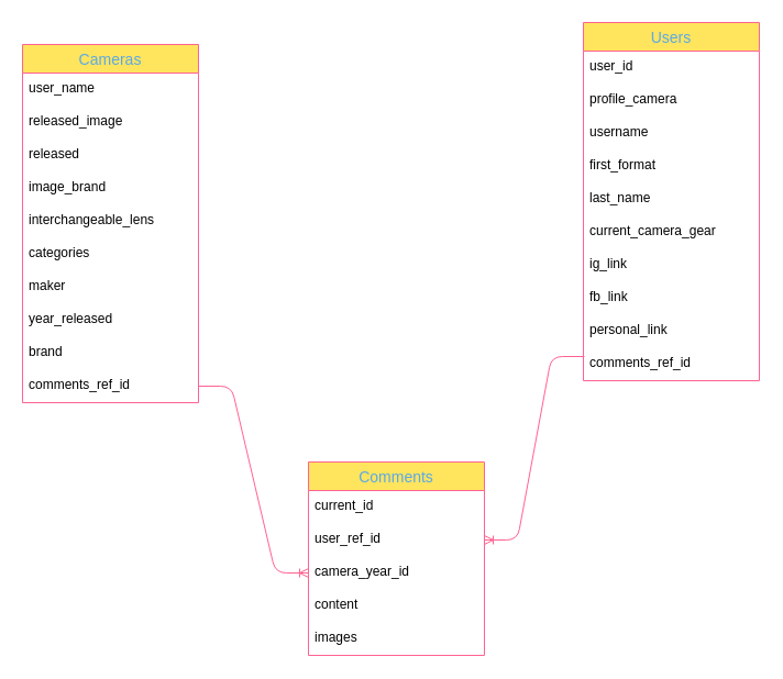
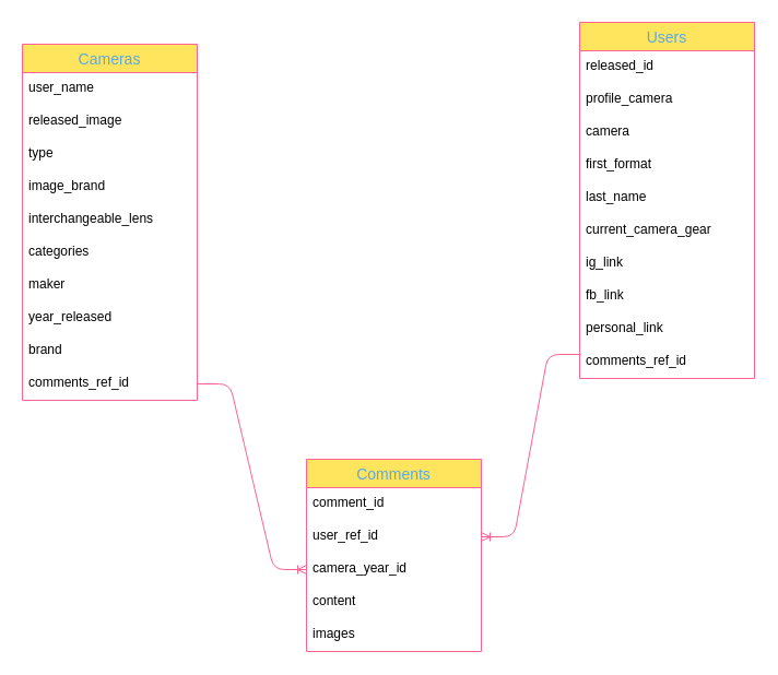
  <mxCell id="0" />
  <mxCell id="1" parent="0" />
  <mxCell id="2" value="Comments" style="swimlane;fontStyle=0;childLayout=stackLayout;horizontal=1;startSize=26;horizontalStack=0;resizeParent=1;resizeParentMax=0;resizeLast=0;collapsible=1;marginBottom=0;align=center;fontSize=14;rounded=0;sketch=0;fontColor=#5AA9E6;strokeColor=#FF6392;fillColor=#FFE45E;" vertex="1" parent="1"><mxGeometry x="280" y="420" width="160" height="176" as="geometry" /></mxCell>
- <mxCell id="3" value="current_id" style="text;strokeColor=none;fillColor=none;spacingLeft=4;spacingRight=4;overflow=hidden;rotatable=0;points=[[0,0.5],[1,0.5]];portConstraint=eastwest;fontSize=12;" vertex="1" parent="2"><mxGeometry y="26" width="160" height="30" as="geometry" /></mxCell>
+ <mxCell id="3" value="comment_id" style="text;strokeColor=none;fillColor=none;spacingLeft=4;spacingRight=4;overflow=hidden;rotatable=0;points=[[0,0.5],[1,0.5]];portConstraint=eastwest;fontSize=12;" vertex="1" parent="2"><mxGeometry y="26" width="160" height="30" as="geometry" /></mxCell>
  <mxCell id="4" value="user_ref_id" style="text;strokeColor=none;fillColor=none;spacingLeft=4;spacingRight=4;overflow=hidden;rotatable=0;points=[[0,0.5],[1,0.5]];portConstraint=eastwest;fontSize=12;" vertex="1" parent="2"><mxGeometry y="56" width="160" height="30" as="geometry" /></mxCell>
  <mxCell id="5" value="camera_year_id" style="text;strokeColor=none;fillColor=none;spacingLeft=4;spacingRight=4;overflow=hidden;rotatable=0;points=[[0,0.5],[1,0.5]];portConstraint=eastwest;fontSize=12;" vertex="1" parent="2"><mxGeometry y="86" width="160" height="30" as="geometry" /></mxCell>
  <mxCell id="6" value="content" style="text;strokeColor=none;fillColor=none;spacingLeft=4;spacingRight=4;overflow=hidden;rotatable=0;points=[[0,0.5],[1,0.5]];portConstraint=eastwest;fontSize=12;" vertex="1" parent="2"><mxGeometry y="116" width="160" height="30" as="geometry" /></mxCell>
  <mxCell id="7" value="images" style="text;strokeColor=none;fillColor=none;spacingLeft=4;spacingRight=4;overflow=hidden;rotatable=0;points=[[0,0.5],[1,0.5]];portConstraint=eastwest;fontSize=12;" vertex="1" parent="2"><mxGeometry y="146" width="160" height="30" as="geometry" /></mxCell>
  <mxCell id="8" value="Cameras" style="swimlane;fontStyle=0;childLayout=stackLayout;horizontal=1;startSize=26;horizontalStack=0;resizeParent=1;resizeParentMax=0;resizeLast=0;collapsible=1;marginBottom=0;align=center;fontSize=14;rounded=0;sketch=0;fontColor=#5AA9E6;strokeColor=#FF6392;fillColor=#FFE45E;" vertex="1" parent="1"><mxGeometry x="20" y="40" width="160" height="326" as="geometry" /></mxCell>
  <mxCell id="9" value="user_name" style="text;strokeColor=none;fillColor=none;spacingLeft=4;spacingRight=4;overflow=hidden;rotatable=0;points=[[0,0.5],[1,0.5]];portConstraint=eastwest;fontSize=12;" vertex="1" parent="8"><mxGeometry y="26" width="160" height="30" as="geometry" /></mxCell>
  <mxCell id="10" value="released_image" style="text;strokeColor=none;fillColor=none;spacingLeft=4;spacingRight=4;overflow=hidden;rotatable=0;points=[[0,0.5],[1,0.5]];portConstraint=eastwest;fontSize=12;" vertex="1" parent="8"><mxGeometry y="56" width="160" height="30" as="geometry" /></mxCell>
- <mxCell id="11" value="released" style="text;strokeColor=none;fillColor=none;spacingLeft=4;spacingRight=4;overflow=hidden;rotatable=0;points=[[0,0.5],[1,0.5]];portConstraint=eastwest;fontSize=12;" vertex="1" parent="8"><mxGeometry y="86" width="160" height="30" as="geometry" /></mxCell>
+ <mxCell id="11" value="type" style="text;strokeColor=none;fillColor=none;spacingLeft=4;spacingRight=4;overflow=hidden;rotatable=0;points=[[0,0.5],[1,0.5]];portConstraint=eastwest;fontSize=12;" vertex="1" parent="8"><mxGeometry y="86" width="160" height="30" as="geometry" /></mxCell>
  <mxCell id="12" value="image_brand" style="text;strokeColor=none;fillColor=none;spacingLeft=4;spacingRight=4;overflow=hidden;rotatable=0;points=[[0,0.5],[1,0.5]];portConstraint=eastwest;fontSize=12;" vertex="1" parent="8"><mxGeometry y="116" width="160" height="30" as="geometry" /></mxCell>
  <mxCell id="13" value="interchangeable_lens" style="text;strokeColor=none;fillColor=none;spacingLeft=4;spacingRight=4;overflow=hidden;rotatable=0;points=[[0,0.5],[1,0.5]];portConstraint=eastwest;fontSize=12;" vertex="1" parent="8"><mxGeometry y="146" width="160" height="30" as="geometry" /></mxCell>
  <mxCell id="14" value="categories" style="text;strokeColor=none;fillColor=none;spacingLeft=4;spacingRight=4;overflow=hidden;rotatable=0;points=[[0,0.5],[1,0.5]];portConstraint=eastwest;fontSize=12;" vertex="1" parent="8"><mxGeometry y="176" width="160" height="30" as="geometry" /></mxCell>
  <mxCell id="15" value="maker" style="text;strokeColor=none;fillColor=none;spacingLeft=4;spacingRight=4;overflow=hidden;rotatable=0;points=[[0,0.5],[1,0.5]];portConstraint=eastwest;fontSize=12;" vertex="1" parent="8"><mxGeometry y="206" width="160" height="30" as="geometry" /></mxCell>
  <mxCell id="16" value="year_released" style="text;strokeColor=none;fillColor=none;spacingLeft=4;spacingRight=4;overflow=hidden;rotatable=0;points=[[0,0.5],[1,0.5]];portConstraint=eastwest;fontSize=12;" vertex="1" parent="8"><mxGeometry y="236" width="160" height="30" as="geometry" /></mxCell>
  <mxCell id="17" value="brand" style="text;strokeColor=none;fillColor=none;spacingLeft=4;spacingRight=4;overflow=hidden;rotatable=0;points=[[0,0.5],[1,0.5]];portConstraint=eastwest;fontSize=12;" vertex="1" parent="8"><mxGeometry y="266" width="160" height="30" as="geometry" /></mxCell>
  <mxCell id="18" value="comments_ref_id" style="text;strokeColor=none;fillColor=none;spacingLeft=4;spacingRight=4;overflow=hidden;rotatable=0;points=[[0,0.5],[1,0.5]];portConstraint=eastwest;fontSize=12;" vertex="1" parent="8"><mxGeometry y="296" width="160" height="30" as="geometry" /></mxCell>
  <mxCell id="19" value="Users" style="swimlane;fontStyle=0;childLayout=stackLayout;horizontal=1;startSize=26;horizontalStack=0;resizeParent=1;resizeParentMax=0;resizeLast=0;collapsible=1;marginBottom=0;align=center;fontSize=14;rounded=0;sketch=0;fontColor=#5AA9E6;strokeColor=#FF6392;fillColor=#FFE45E;" vertex="1" parent="1"><mxGeometry x="530" y="20" width="160" height="326" as="geometry" /></mxCell>
- <mxCell id="20" value="user_id" style="text;strokeColor=none;fillColor=none;spacingLeft=4;spacingRight=4;overflow=hidden;rotatable=0;points=[[0,0.5],[1,0.5]];portConstraint=eastwest;fontSize=12;" vertex="1" parent="19"><mxGeometry y="26" width="160" height="30" as="geometry" /></mxCell>
+ <mxCell id="20" value="released_id" style="text;strokeColor=none;fillColor=none;spacingLeft=4;spacingRight=4;overflow=hidden;rotatable=0;points=[[0,0.5],[1,0.5]];portConstraint=eastwest;fontSize=12;" vertex="1" parent="19"><mxGeometry y="26" width="160" height="30" as="geometry" /></mxCell>
  <mxCell id="21" value="profile_camera" style="text;strokeColor=none;fillColor=none;spacingLeft=4;spacingRight=4;overflow=hidden;rotatable=0;points=[[0,0.5],[1,0.5]];portConstraint=eastwest;fontSize=12;" vertex="1" parent="19"><mxGeometry y="56" width="160" height="30" as="geometry" /></mxCell>
- <mxCell id="22" value="username" style="text;strokeColor=none;fillColor=none;spacingLeft=4;spacingRight=4;overflow=hidden;rotatable=0;points=[[0,0.5],[1,0.5]];portConstraint=eastwest;fontSize=12;" vertex="1" parent="19"><mxGeometry y="86" width="160" height="30" as="geometry" /></mxCell>
+ <mxCell id="22" value="camera" style="text;strokeColor=none;fillColor=none;spacingLeft=4;spacingRight=4;overflow=hidden;rotatable=0;points=[[0,0.5],[1,0.5]];portConstraint=eastwest;fontSize=12;" vertex="1" parent="19"><mxGeometry y="86" width="160" height="30" as="geometry" /></mxCell>
  <mxCell id="23" value="first_format" style="text;strokeColor=none;fillColor=none;spacingLeft=4;spacingRight=4;overflow=hidden;rotatable=0;points=[[0,0.5],[1,0.5]];portConstraint=eastwest;fontSize=12;" vertex="1" parent="19"><mxGeometry y="116" width="160" height="30" as="geometry" /></mxCell>
  <mxCell id="24" value="last_name" style="text;strokeColor=none;fillColor=none;spacingLeft=4;spacingRight=4;overflow=hidden;rotatable=0;points=[[0,0.5],[1,0.5]];portConstraint=eastwest;fontSize=12;" vertex="1" parent="19"><mxGeometry y="146" width="160" height="30" as="geometry" /></mxCell>
  <mxCell id="25" value="current_camera_gear" style="text;strokeColor=none;fillColor=none;spacingLeft=4;spacingRight=4;overflow=hidden;rotatable=0;points=[[0,0.5],[1,0.5]];portConstraint=eastwest;fontSize=12;" vertex="1" parent="19"><mxGeometry y="176" width="160" height="30" as="geometry" /></mxCell>
  <mxCell id="26" value="ig_link" style="text;strokeColor=none;fillColor=none;spacingLeft=4;spacingRight=4;overflow=hidden;rotatable=0;points=[[0,0.5],[1,0.5]];portConstraint=eastwest;fontSize=12;" vertex="1" parent="19"><mxGeometry y="206" width="160" height="30" as="geometry" /></mxCell>
  <mxCell id="27" value="fb_link" style="text;strokeColor=none;fillColor=none;spacingLeft=4;spacingRight=4;overflow=hidden;rotatable=0;points=[[0,0.5],[1,0.5]];portConstraint=eastwest;fontSize=12;" vertex="1" parent="19"><mxGeometry y="236" width="160" height="30" as="geometry" /></mxCell>
  <mxCell id="28" value="personal_link" style="text;strokeColor=none;fillColor=none;spacingLeft=4;spacingRight=4;overflow=hidden;rotatable=0;points=[[0,0.5],[1,0.5]];portConstraint=eastwest;fontSize=12;" vertex="1" parent="19"><mxGeometry y="266" width="160" height="30" as="geometry" /></mxCell>
  <mxCell id="29" value="comments_ref_id" style="text;strokeColor=none;fillColor=none;spacingLeft=4;spacingRight=4;overflow=hidden;rotatable=0;points=[[0,0.5],[1,0.5]];portConstraint=eastwest;fontSize=12;" vertex="1" parent="19"><mxGeometry y="296" width="160" height="30" as="geometry" /></mxCell>
  <mxCell id="30" value="" style="edgeStyle=entityRelationEdgeStyle;fontSize=12;html=1;endArrow=ERoneToMany;fontColor=#5AA9E6;strokeColor=#FF6392;fillColor=#FFE45E;exitX=0.006;exitY=0.267;exitDx=0;exitDy=0;exitPerimeter=0;" edge="1" parent="1" source="29" target="4"><mxGeometry width="100" height="100" relative="1" as="geometry"><mxPoint x="290" y="340" as="sourcePoint" /><mxPoint x="390" y="240" as="targetPoint" /></mxGeometry></mxCell>
  <mxCell id="31" value="" style="edgeStyle=entityRelationEdgeStyle;fontSize=12;html=1;endArrow=ERoneToMany;fontColor=#5AA9E6;strokeColor=#FF6392;fillColor=#FFE45E;" edge="1" parent="1" source="18" target="5"><mxGeometry width="100" height="100" relative="1" as="geometry"><mxPoint x="210" y="340" as="sourcePoint" /><mxPoint x="310" y="240" as="targetPoint" /></mxGeometry></mxCell>
